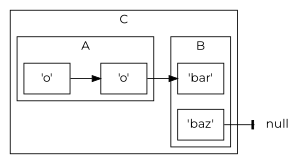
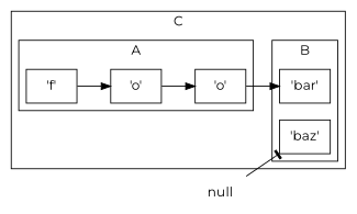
  digraph {
    fontname=Montserrat
    rankdir=LR
    node [fontname=Montserrat shape=rect]
    edge [fontname=Montserrat]
+   n1 [label="'f'"]
    n2 [label="'o'"]
    n3 [label="'o'"]
    n4 [label="'bar'"]
    n5 [label="'baz'"]
    null [shape=none]
    subgraph cluster_1 {
      label=C
      subgraph cluster_2 {
        label=A
+       n1
        n2
        n3
      }
      subgraph cluster_3 {
        label=B
        n4
        n5
      }
    }
+   n1 -> n2
    n2 -> n3
    n3 -> n4
-   n5 -> null [arrowhead=tee]
+   null -> n5 [arrowhead=tee]
  }
